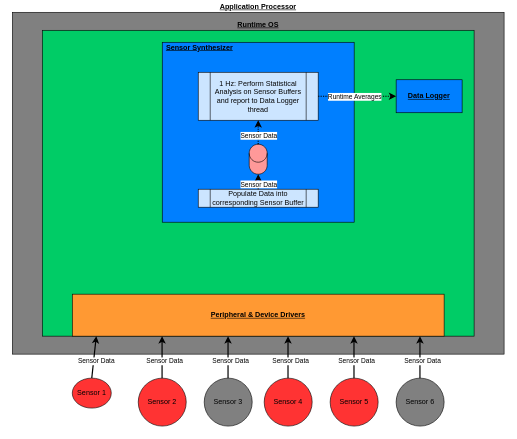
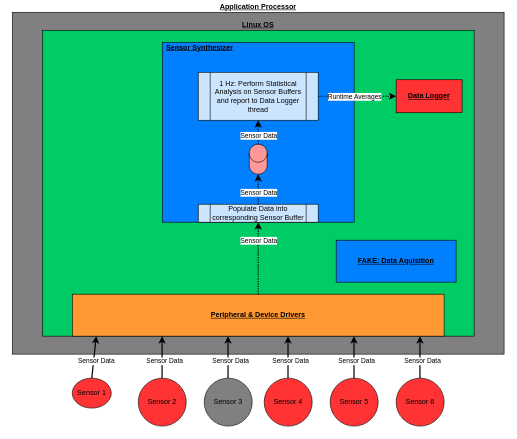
  <mxCell id="0" />
  <mxCell id="1" parent="0" />
  <mxCell id="2" value="Application Processor" style="whiteSpace=wrap;html=1;fillColor=#808080;align=center;labelPosition=center;verticalLabelPosition=top;verticalAlign=bottom;fontStyle=5" vertex="1" parent="1"><mxGeometry x="20" y="20" width="820" height="570" as="geometry" /></mxCell>
- <mxCell id="3" value="Runtime OS" style="whiteSpace=wrap;html=1;fillColor=#00CC66;align=center;labelPosition=center;verticalLabelPosition=top;verticalAlign=bottom;fontStyle=5" vertex="1" parent="1"><mxGeometry x="70" y="50" width="720" height="510" as="geometry" /></mxCell>
+ <mxCell id="3" value="Linux OS" style="whiteSpace=wrap;html=1;fillColor=#00CC66;align=center;labelPosition=center;verticalLabelPosition=top;verticalAlign=bottom;fontStyle=5" vertex="1" parent="1"><mxGeometry x="70" y="50" width="720" height="510" as="geometry" /></mxCell>
  <mxCell id="4" value="Sensor Synthesizer" style="whiteSpace=wrap;html=1;fillColor=#007FFF;align=right;labelPosition=left;verticalLabelPosition=top;verticalAlign=bottom;fontStyle=5;spacingTop=0;spacingRight=-120;spacingBottom=-18;" vertex="1" parent="1"><mxGeometry x="270" y="70" width="320" height="300" as="geometry" /></mxCell>
  <mxCell id="5" value="Sensor 1" style="ellipse;whiteSpace=wrap;html=1;aspect=fixed;fillColor=#FF3333;" vertex="1" parent="1"><mxGeometry x="120" y="630" width="65" height="50" as="geometry" /></mxCell>
- <mxCell id="6" value="Sensor 6" style="ellipse;whiteSpace=wrap;html=1;aspect=fixed;fillColor=#808080;" vertex="1" parent="1"><mxGeometry x="660" y="630" width="80" height="80" as="geometry" /></mxCell>
+ <mxCell id="6" value="Sensor 6" style="ellipse;whiteSpace=wrap;html=1;aspect=fixed;fillColor=#FF3333;" vertex="1" parent="1"><mxGeometry x="660" y="630" width="80" height="80" as="geometry" /></mxCell>
  <mxCell id="7" value="Sensor 2" style="ellipse;whiteSpace=wrap;html=1;aspect=fixed;fillColor=#FF3333;" vertex="1" parent="1"><mxGeometry x="230" y="630" width="80" height="80" as="geometry" /></mxCell>
  <mxCell id="8" value="Sensor 3" style="ellipse;whiteSpace=wrap;html=1;aspect=fixed;fillColor=#808080;" vertex="1" parent="1"><mxGeometry x="340" y="630" width="80" height="80" as="geometry" /></mxCell>
  <mxCell id="9" value="Sensor 4" style="ellipse;whiteSpace=wrap;html=1;aspect=fixed;fillColor=#FF3333;" vertex="1" parent="1"><mxGeometry x="440" y="630" width="80" height="80" as="geometry" /></mxCell>
  <mxCell id="10" value="Sensor 5" style="ellipse;whiteSpace=wrap;html=1;aspect=fixed;fillColor=#FF3333;" vertex="1" parent="1"><mxGeometry x="550" y="630" width="80" height="80" as="geometry" /></mxCell>
  <mxCell id="11" value="Peripheral &amp;amp; Device Drivers" style="whiteSpace=wrap;html=1;fillColor=#FF9933;align=center;labelPosition=center;verticalLabelPosition=middle;verticalAlign=middle;fontStyle=5" vertex="1" parent="1"><mxGeometry x="120" y="490" width="620" height="70" as="geometry" /></mxCell>
- <mxCell id="12" value="Data Logger" style="whiteSpace=wrap;html=1;fillColor=#007FFF;align=center;labelPosition=center;verticalLabelPosition=middle;verticalAlign=middle;fontStyle=5" vertex="1" parent="1"><mxGeometry x="660" y="132.5" width="110" height="55" as="geometry" /></mxCell>
+ <mxCell id="12" value="Data Logger" style="whiteSpace=wrap;html=1;fillColor=#ff3333;align=center;labelPosition=center;verticalLabelPosition=middle;verticalAlign=middle;fontStyle=5;" vertex="1" parent="1"><mxGeometry x="660" y="132.5" width="110" height="55" as="geometry" /></mxCell>
  <mxCell id="13" value="" style="endArrow=classic;html=1;exitX=0.5;exitY=0;exitDx=0;exitDy=0;fontStyle=0;strokeWidth=2;" edge="1" parent="1" source="5"><mxGeometry width="50" height="50" relative="1" as="geometry"><mxPoint x="80" y="620" as="sourcePoint" /><mxPoint x="160" y="560" as="targetPoint" /></mxGeometry></mxCell>
  <mxCell id="14" value="Sensor Data" style="edgeLabel;html=1;align=center;verticalAlign=middle;resizable=0;points=[];" vertex="1" connectable="0" parent="13"><mxGeometry x="-0.18" y="-4" relative="1" as="geometry"><mxPoint as="offset" /></mxGeometry></mxCell>
  <mxCell id="15" value="" style="endArrow=classic;html=1;exitX=0.5;exitY=0;exitDx=0;exitDy=0;fontStyle=0;strokeWidth=2;" edge="1" parent="1"><mxGeometry width="50" height="50" relative="1" as="geometry"><mxPoint x="269.71" y="630" as="sourcePoint" /><mxPoint x="269.71" y="560" as="targetPoint" /></mxGeometry></mxCell>
  <mxCell id="16" value="Sensor Data" style="edgeLabel;html=1;align=center;verticalAlign=middle;resizable=0;points=[];" vertex="1" connectable="0" parent="15"><mxGeometry x="-0.18" y="-4" relative="1" as="geometry"><mxPoint as="offset" /></mxGeometry></mxCell>
  <mxCell id="17" value="" style="endArrow=classic;html=1;exitX=0.5;exitY=0;exitDx=0;exitDy=0;fontStyle=0;strokeWidth=2;" edge="1" parent="1"><mxGeometry width="50" height="50" relative="1" as="geometry"><mxPoint x="379.71" y="630" as="sourcePoint" /><mxPoint x="379.71" y="560" as="targetPoint" /></mxGeometry></mxCell>
  <mxCell id="18" value="Sensor Data" style="edgeLabel;html=1;align=center;verticalAlign=middle;resizable=0;points=[];" vertex="1" connectable="0" parent="17"><mxGeometry x="-0.18" y="-4" relative="1" as="geometry"><mxPoint as="offset" /></mxGeometry></mxCell>
  <mxCell id="19" value="" style="endArrow=classic;html=1;exitX=0.5;exitY=0;exitDx=0;exitDy=0;fontStyle=0;strokeWidth=2;" edge="1" parent="1"><mxGeometry width="50" height="50" relative="1" as="geometry"><mxPoint x="479.71" y="630" as="sourcePoint" /><mxPoint x="479.71" y="560" as="targetPoint" /></mxGeometry></mxCell>
  <mxCell id="20" value="Sensor Data" style="edgeLabel;html=1;align=center;verticalAlign=middle;resizable=0;points=[];" vertex="1" connectable="0" parent="19"><mxGeometry x="-0.18" y="-4" relative="1" as="geometry"><mxPoint as="offset" /></mxGeometry></mxCell>
  <mxCell id="21" value="" style="endArrow=classic;html=1;exitX=0.5;exitY=0;exitDx=0;exitDy=0;fontStyle=0;strokeWidth=2;" edge="1" parent="1"><mxGeometry width="50" height="50" relative="1" as="geometry"><mxPoint x="589.71" y="630" as="sourcePoint" /><mxPoint x="589.71" y="560" as="targetPoint" /></mxGeometry></mxCell>
  <mxCell id="22" value="Sensor Data" style="edgeLabel;html=1;align=center;verticalAlign=middle;resizable=0;points=[];" vertex="1" connectable="0" parent="21"><mxGeometry x="-0.18" y="-4" relative="1" as="geometry"><mxPoint as="offset" /></mxGeometry></mxCell>
  <mxCell id="23" value="" style="endArrow=classic;html=1;exitX=0.5;exitY=0;exitDx=0;exitDy=0;fontStyle=0;strokeWidth=2;" edge="1" parent="1"><mxGeometry width="50" height="50" relative="1" as="geometry"><mxPoint x="699.71" y="630" as="sourcePoint" /><mxPoint x="699.71" y="560" as="targetPoint" /></mxGeometry></mxCell>
  <mxCell id="24" value="Sensor Data" style="edgeLabel;html=1;align=center;verticalAlign=middle;resizable=0;points=[];" vertex="1" connectable="0" parent="23"><mxGeometry x="-0.18" y="-4" relative="1" as="geometry"><mxPoint as="offset" /></mxGeometry></mxCell>
- <mxCell id="28" value="&lt;font color=&quot;#050505&quot;&gt;&lt;span style=&quot;font-family: Helvetica; font-size: 12px; font-style: normal; font-variant-ligatures: normal; font-variant-caps: normal; font-weight: 400; letter-spacing: normal; orphans: 2; text-indent: 0px; text-transform: none; widows: 2; word-spacing: 0px; -webkit-text-stroke-width: 0px; text-decoration-thickness: initial; text-decoration-style: initial; text-decoration-color: initial; float: none; display: inline !important;&quot;&gt;Populate Data into corresponding Sensor Buffer&lt;/span&gt;&lt;br&gt;&lt;/font&gt;" style="shape=process;whiteSpace=wrap;html=1;backgroundOutline=1;fontColor=default;fillColor=#CCE5FF;labelBackgroundColor=none;align=center;" vertex="1" parent="1"><mxGeometry x="330" y="315" width="200" height="30" as="geometry" /></mxCell>
+ <mxCell id="25" value="FAKE: Data Aquisition" style="whiteSpace=wrap;html=1;fillColor=#007FFF;align=center;labelPosition=center;verticalLabelPosition=middle;verticalAlign=middle;fontStyle=5" vertex="1" parent="1"><mxGeometry x="560" y="400" width="200" height="70" as="geometry" /></mxCell>
+ <mxCell id="26" value="" style="endArrow=classic;html=1;exitX=0.5;exitY=0;exitDx=0;exitDy=0;fontStyle=0;strokeWidth=2;entryX=0.5;entryY=1;entryDx=0;entryDy=0;dashed=1;dashPattern=1 1;" edge="1" parent="1" source="11" target="4"><mxGeometry width="50" height="50" relative="1" as="geometry"><mxPoint x="420" y="490" as="sourcePoint" /><mxPoint x="420" y="420" as="targetPoint" /></mxGeometry></mxCell>
+ <mxCell id="27" value="Sensor Data" style="edgeLabel;html=1;align=center;verticalAlign=middle;resizable=0;points=[];" vertex="1" connectable="0" parent="26"><mxGeometry x="-0.18" y="-4" relative="1" as="geometry"><mxPoint x="-4" y="-41" as="offset" /></mxGeometry></mxCell>
+ <mxCell id="28" value="&lt;font color=&quot;#050505&quot;&gt;&lt;span style=&quot;font-family: Helvetica; font-size: 12px; font-style: normal; font-variant-ligatures: normal; font-variant-caps: normal; font-weight: 400; letter-spacing: normal; orphans: 2; text-indent: 0px; text-transform: none; widows: 2; word-spacing: 0px; -webkit-text-stroke-width: 0px; text-decoration-thickness: initial; text-decoration-style: initial; text-decoration-color: initial; float: none; display: inline !important;&quot;&gt;Populate Data into corresponding Sensor Buffer&lt;/span&gt;&lt;br&gt;&lt;/font&gt;" style="shape=process;whiteSpace=wrap;html=1;backgroundOutline=1;fontColor=default;fillColor=#CCE5FF;labelBackgroundColor=none;align=center;" vertex="1" parent="1"><mxGeometry x="330" y="340" width="200" height="30" as="geometry" /></mxCell>
  <mxCell id="29" value="" style="shape=cylinder3;whiteSpace=wrap;html=1;boundedLbl=1;backgroundOutline=1;size=15;labelBackgroundColor=none;fontColor=#050505;fillColor=#FF9999;" vertex="1" parent="1"><mxGeometry x="415" y="240" width="30" height="50" as="geometry" /></mxCell>
  <mxCell id="30" value="" style="endArrow=classic;html=1;exitX=0.5;exitY=0;exitDx=0;exitDy=0;fontStyle=0;strokeWidth=2;entryX=0.5;entryY=1;entryDx=0;entryDy=0;dashed=1;dashPattern=1 1;entryPerimeter=0;" edge="1" parent="1" source="28" target="29"><mxGeometry width="50" height="50" relative="1" as="geometry"><mxPoint x="910" y="330" as="sourcePoint" /><mxPoint x="910" y="210" as="targetPoint" /></mxGeometry></mxCell>
  <mxCell id="31" value="Sensor Data" style="edgeLabel;html=1;align=center;verticalAlign=middle;resizable=0;points=[];" vertex="1" connectable="0" parent="30"><mxGeometry x="-0.18" y="-4" relative="1" as="geometry"><mxPoint x="-4" y="1" as="offset" /></mxGeometry></mxCell>
  <mxCell id="32" value="&lt;font color=&quot;#050505&quot;&gt;&lt;span style=&quot;font-family: Helvetica; font-size: 12px; font-style: normal; font-variant-ligatures: normal; font-variant-caps: normal; font-weight: 400; letter-spacing: normal; orphans: 2; text-indent: 0px; text-transform: none; widows: 2; word-spacing: 0px; -webkit-text-stroke-width: 0px; text-decoration-thickness: initial; text-decoration-style: initial; text-decoration-color: initial; float: none; display: inline !important;&quot;&gt;1 Hz: Perform Statistical Analysis on Sensor Buffers and report to Data Logger thread&lt;/span&gt;&lt;br&gt;&lt;/font&gt;" style="shape=process;whiteSpace=wrap;html=1;backgroundOutline=1;fontColor=default;fillColor=#CCE5FF;labelBackgroundColor=none;align=center;" vertex="1" parent="1"><mxGeometry x="330" y="120" width="200" height="80" as="geometry" /></mxCell>
  <mxCell id="33" value="" style="endArrow=classic;html=1;exitX=0.5;exitY=0;exitDx=0;exitDy=0;fontStyle=0;strokeWidth=2;dashed=1;dashPattern=1 1;exitPerimeter=0;entryX=0.5;entryY=1;entryDx=0;entryDy=0;" edge="1" parent="1" source="29" target="32"><mxGeometry width="50" height="50" relative="1" as="geometry"><mxPoint x="440" y="500" as="sourcePoint" /><mxPoint x="440" y="380" as="targetPoint" /></mxGeometry></mxCell>
  <mxCell id="34" value="Sensor Data" style="edgeLabel;html=1;align=center;verticalAlign=middle;resizable=0;points=[];" vertex="1" connectable="0" parent="33"><mxGeometry x="-0.18" y="-4" relative="1" as="geometry"><mxPoint x="-4" y="1" as="offset" /></mxGeometry></mxCell>
  <mxCell id="35" value="" style="endArrow=classic;html=1;exitX=1;exitY=0.5;exitDx=0;exitDy=0;fontStyle=0;strokeWidth=2;dashed=1;dashPattern=1 1;entryX=0;entryY=0.5;entryDx=0;entryDy=0;" edge="1" parent="1" source="32" target="12"><mxGeometry width="50" height="50" relative="1" as="geometry"><mxPoint x="870" y="200" as="sourcePoint" /><mxPoint x="650" y="160" as="targetPoint" /></mxGeometry></mxCell>
  <mxCell id="36" value="Runtime Averages" style="edgeLabel;html=1;align=center;verticalAlign=middle;resizable=0;points=[];" vertex="1" connectable="0" parent="35"><mxGeometry x="-0.18" y="-4" relative="1" as="geometry"><mxPoint x="7" y="-4" as="offset" /></mxGeometry></mxCell>
